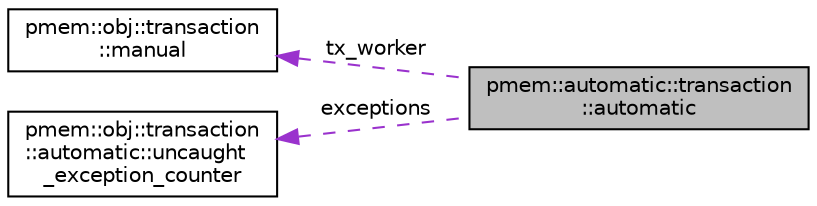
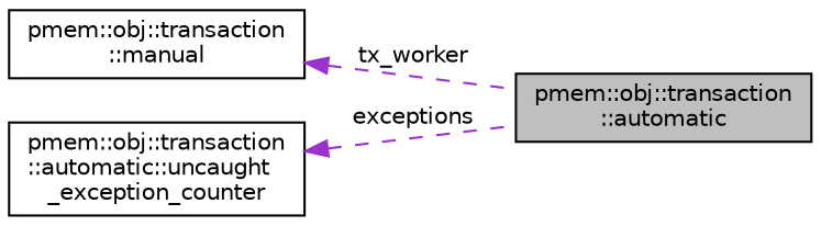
  digraph {
    rankdir=LR
    node [color=black fillcolor=white fontname=Helvetica fontsize=10 shape=record style=filled]
    edge [color=darkorchid3 dir=back fontname=Helvetica fontsize=10 labelfontname=Helvetica labelfontsize=10 style=dashed]
-   n1 [fillcolor=grey75 fontcolor=black height=0.2 label="pmem::automatic::transaction\l::automatic" width=0.4]
+   n1 [fillcolor=grey75 fontcolor=black height=0.2 label="pmem::obj::transaction\l::automatic" width=0.4]
    n2 [height=0.2 label="pmem::obj::transaction\l::manual" width=0.4]
    n3 [height=0.2 label="pmem::obj::transaction\l::automatic::uncaught\l_exception_counter" width=0.4]
    n2 -> n1 [label=" tx_worker"]
    n3 -> n1 [label=" exceptions"]
  }
